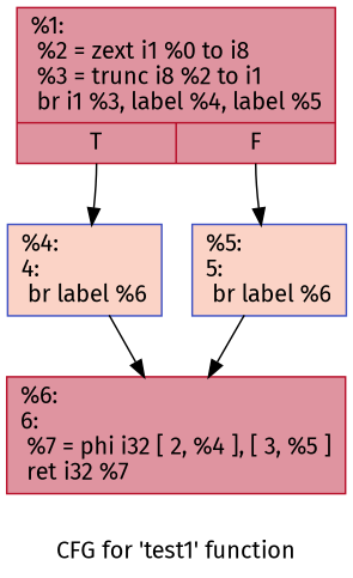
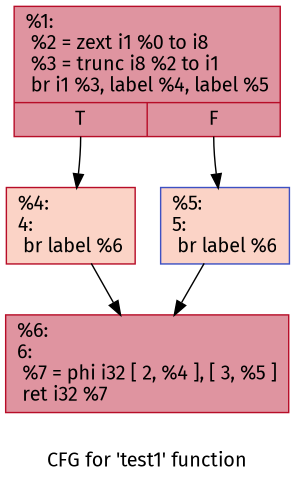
  digraph {
    label="CFG for 'test1' function"
    fontname="Fira Sans"
    node [color="#b70d28ff" fillcolor="#b70d2870" shape=record style=filled fontname="Fira Sans"]
    edge [fontname="Fira Sans"]
    n1 [label="{%1:\l  %2 = zext i1 %0 to i8\l  %3 = trunc i8 %2 to i1\l  br i1 %3, label %4, label %5\l|{<s0>T|<s1>F}}"]
-   n2 [color="#3d50c3ff" fillcolor="#f59c7d70" label="{%4:\l4:                                                \l  br label %6\l}"]
+   n2 [fillcolor="#f59c7d70" label="{%4:\l4:                                                \l  br label %6\l}"]
    n3 [color="#3d50c3ff" fillcolor="#f59c7d70" label="{%5:\l5:                                                \l  br label %6\l}"]
    n4 [label="{%6:\l6:                                                \l  %7 = phi i32 [ 2, %4 ], [ 3, %5 ]\l  ret i32 %7\l}"]
    n1 -> n2 [tailport=s0]
    n1 -> n3 [tailport=s1]
    n2 -> n4
    n3 -> n4
  }
